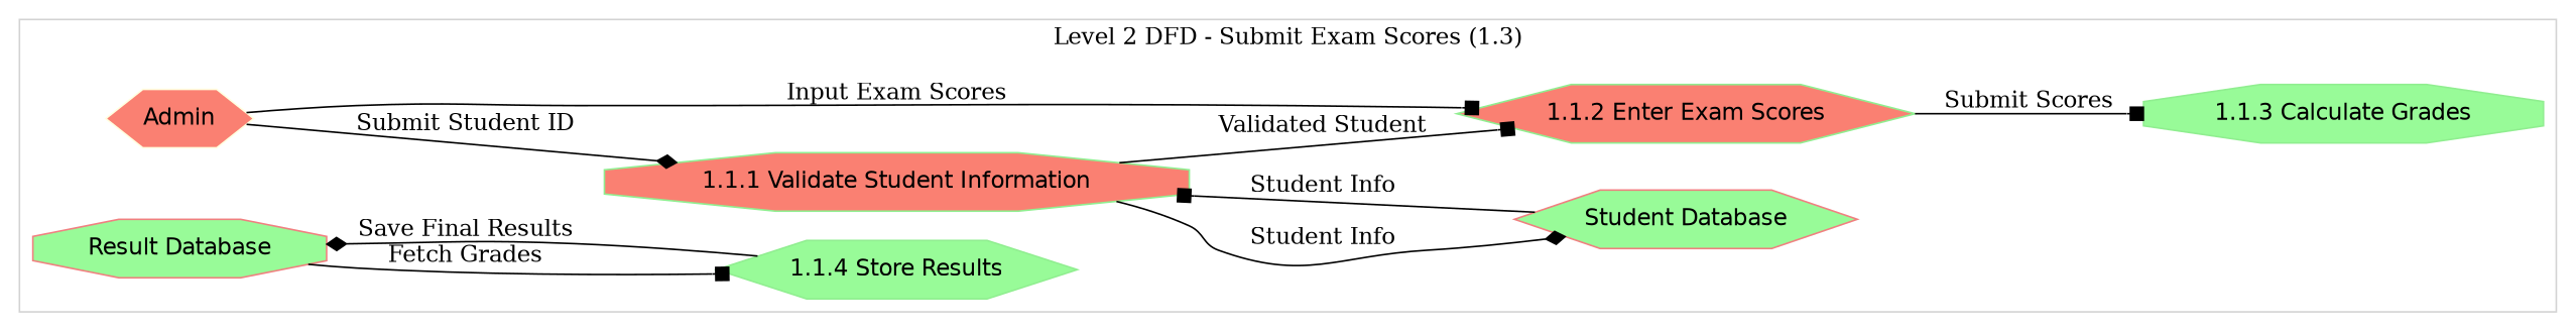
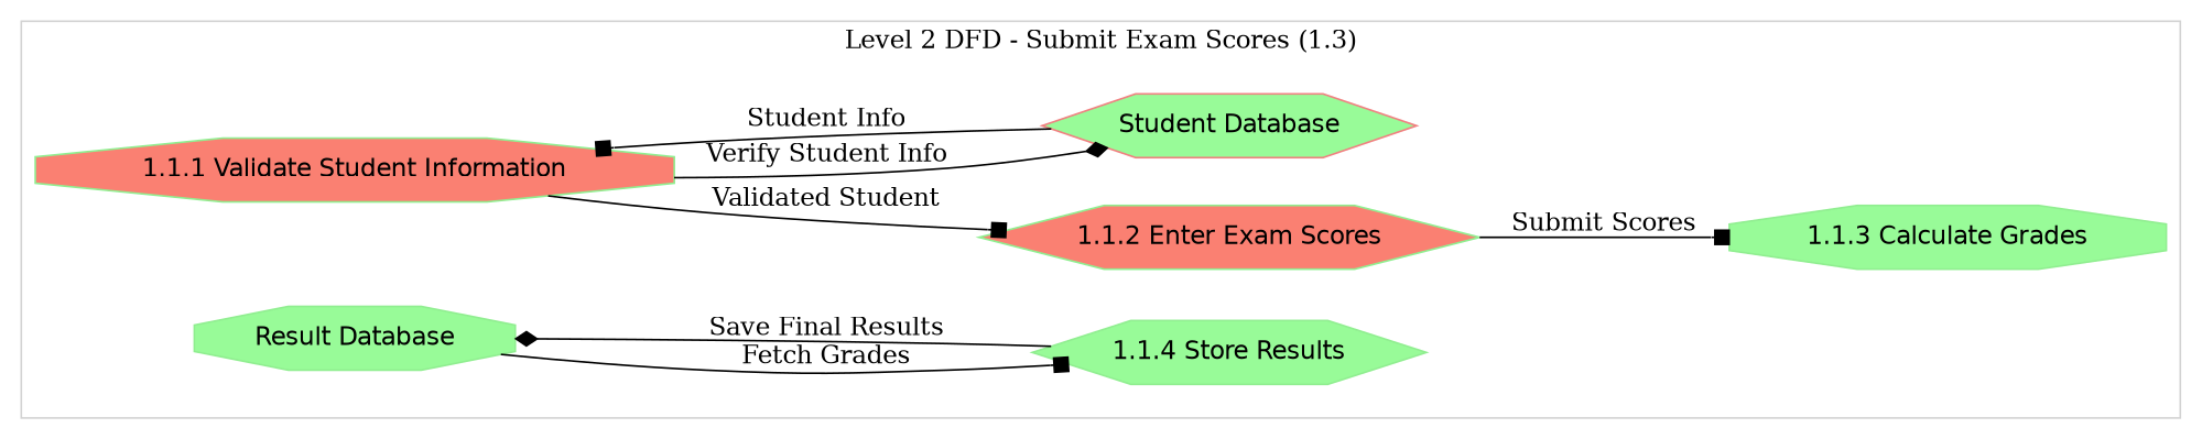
  digraph {
    rankdir=LR
    node [color=lightgreen fillcolor=palegreen fontname=Helvetica shape=hexagon style=filled]
    edge [arrowhead=box]
-   n1 [color=lightyellow fillcolor=salmon label=Admin]
    n2 [fillcolor=salmon label="1.1.1 Validate Student Information" shape=octagon]
    n3 [fillcolor=salmon label="1.1.2 Enter Exam Scores"]
    n4 [color=lightcoral label="Student Database"]
    n5 [label="1.1.3 Calculate Grades" shape=octagon]
-   n6 [color=lightcoral label="Result Database" shape=octagon]
+   n6 [label="Result Database" shape=octagon]
    n7 [label="1.1.4 Store Results"]
    subgraph cluster_1 {
      color=lightgrey
      label="Level 2 DFD - Submit Exam Scores (1.3)"
-     n1
      n2
      n3
      n4
      n5
      n6
      n7
    }
-   n1 -> n2 [arrowhead=diamond label="Submit Student ID"]
-   n1 -> n3 [label="Input Exam Scores"]
    n2 -> n3 [label="Validated Student"]
-   n2 -> n4 [arrowhead=diamond label="Student Info"]
+   n2 -> n4 [arrowhead=diamond label="Verify Student Info"]
    n3 -> n5 [label="Submit Scores"]
    n4 -> n2 [label="Student Info"]
    n6 -> n7 [label="Fetch Grades"]
    n7 -> n6 [arrowhead=diamond label="Save Final Results"]
  }
